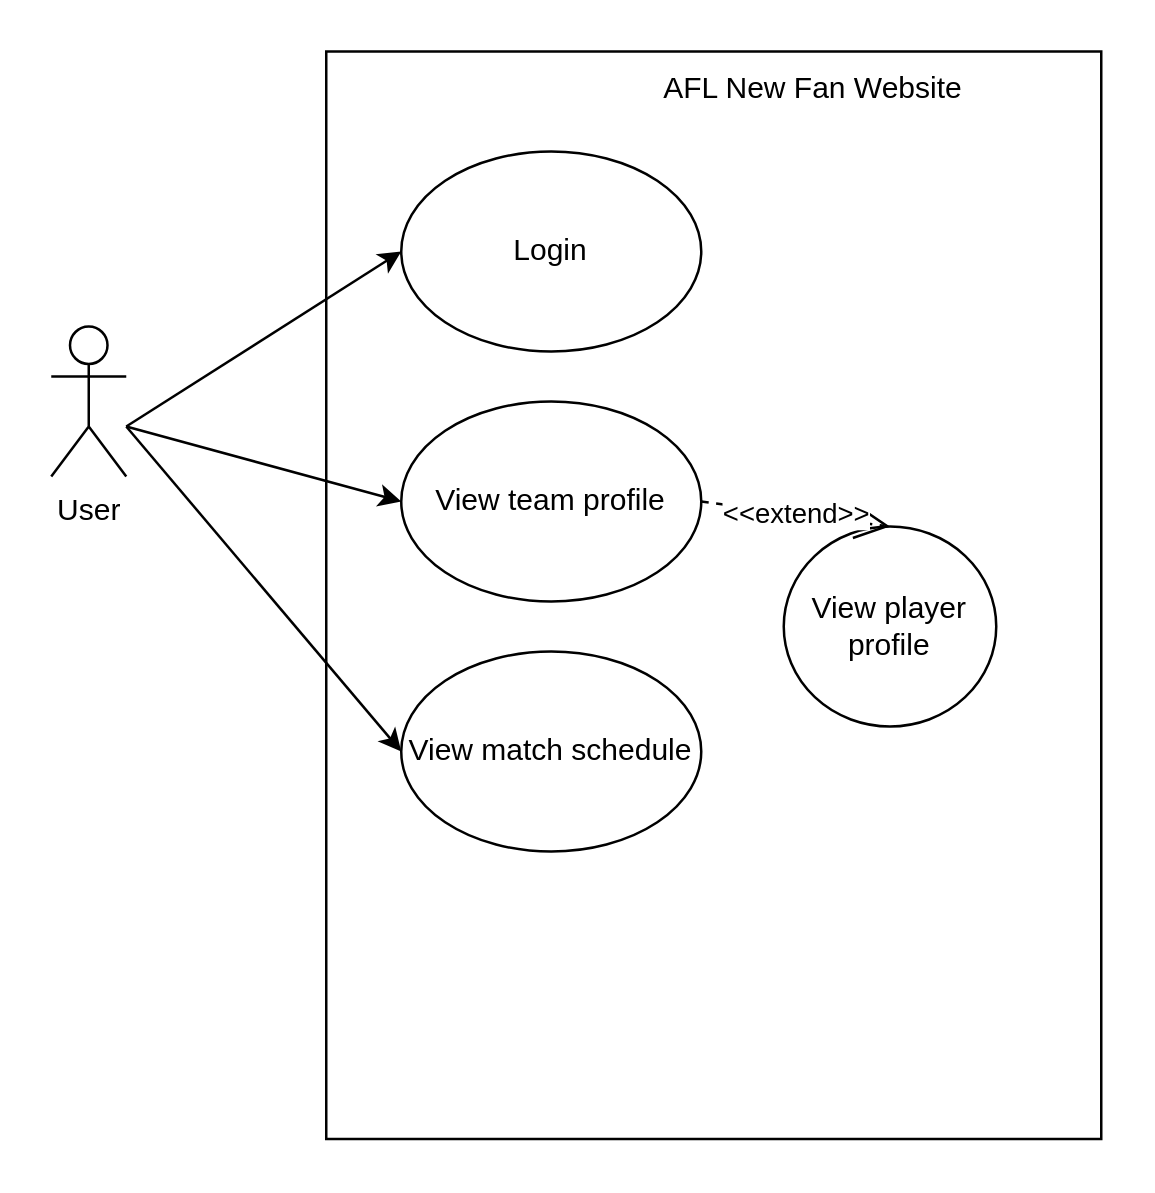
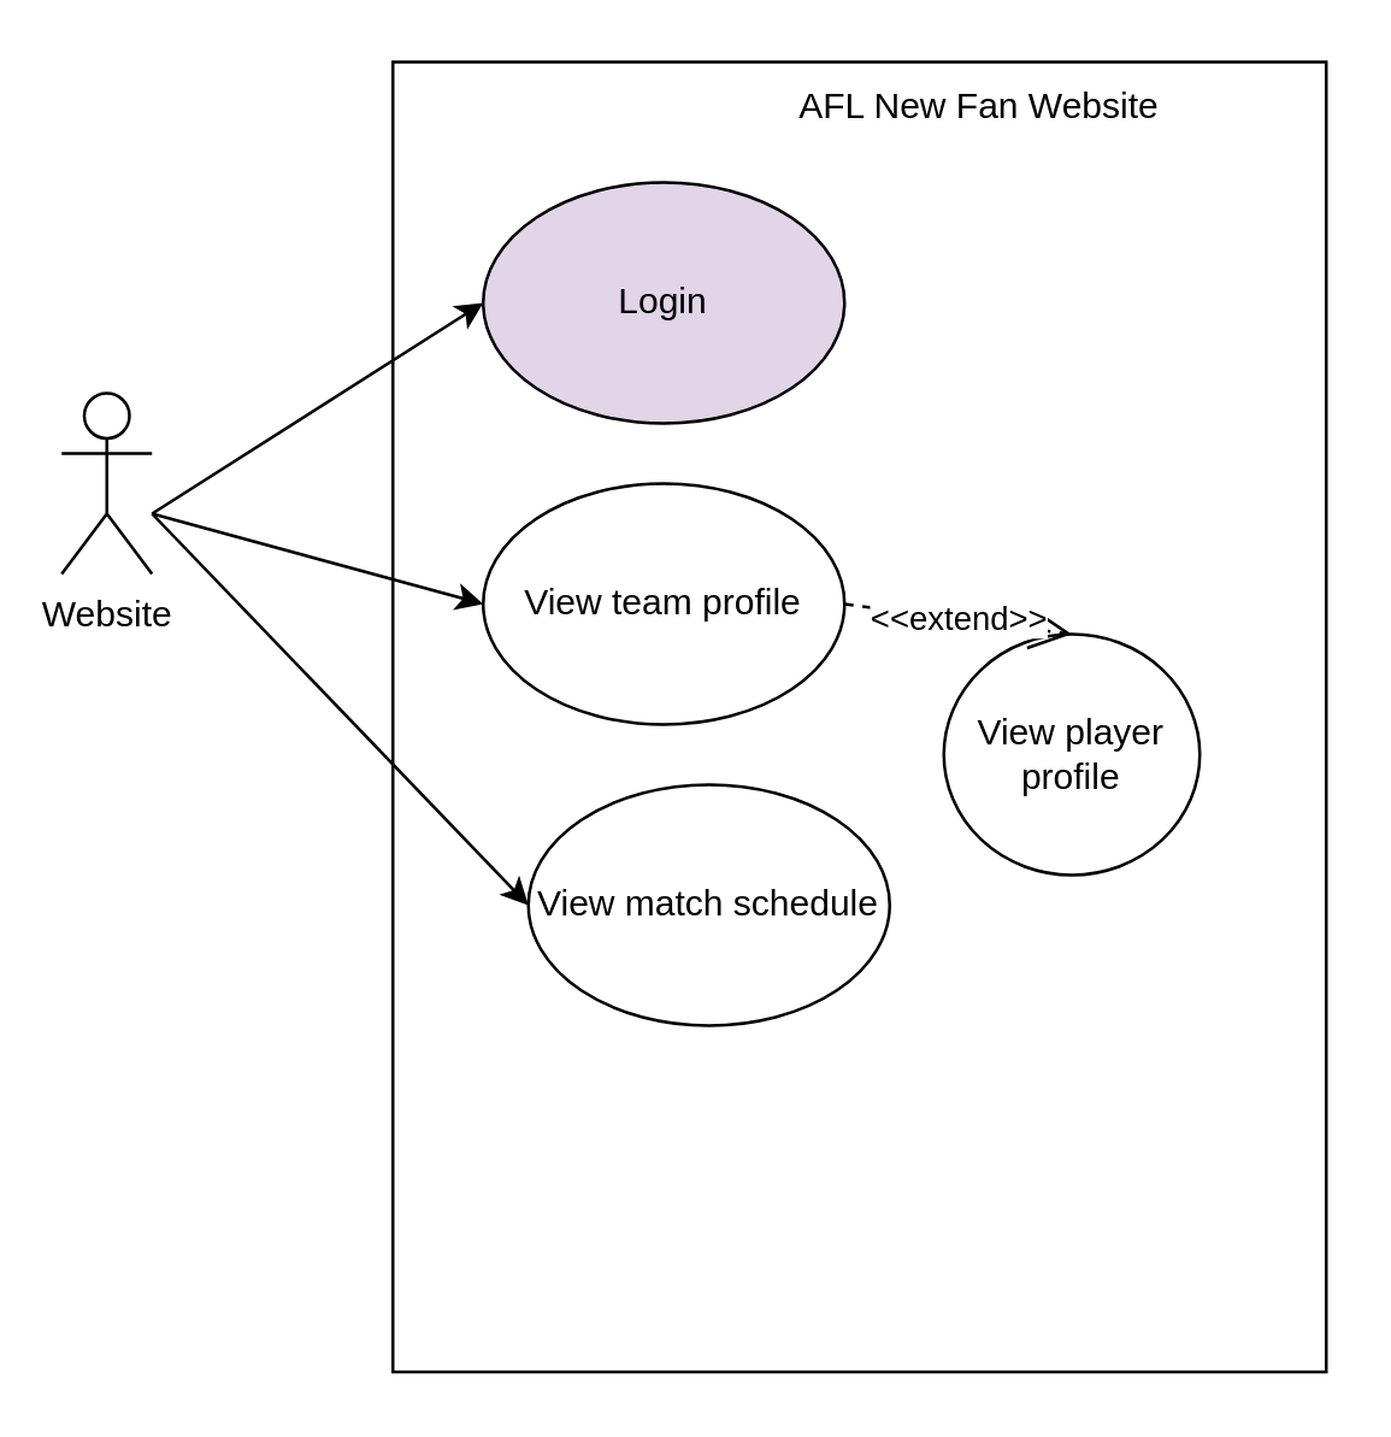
  <mxCell id="0" />
  <mxCell id="1" parent="0" />
- <mxCell id="2" value="User" parent="1" vertex="1" style="shape=umlActor;verticalLabelPosition=bottom;labelBackgroundColor=#ffffff;verticalAlign=top;html=1;outlineConnect=0;"><mxGeometry as="geometry" height="60" width="30" y="130" x="20" /></mxCell>
+ <mxCell id="2" value="Website" parent="1" vertex="1" style="shape=umlActor;verticalLabelPosition=bottom;labelBackgroundColor=#ffffff;verticalAlign=top;html=1;outlineConnect=0;"><mxGeometry as="geometry" height="60" width="30" y="130" x="20" /></mxCell>
  <mxCell id="3" value="" parent="1" vertex="1" style="rounded=0;whiteSpace=wrap;html=1;gradientColor=none;fillColor=none;"><mxGeometry as="geometry" height="435" width="310" y="20" x="130" /></mxCell>
- <mxCell id="4" value="Login&lt;br&gt;" parent="1" vertex="1" style="ellipse;whiteSpace=wrap;html=1;"><mxGeometry as="geometry" height="80" width="120" y="60" x="160" /></mxCell>
+ <mxCell id="4" value="Login&lt;br&gt;" parent="1" vertex="1" style="ellipse;whiteSpace=wrap;html=1;fillColor=#e1d5e7;"><mxGeometry as="geometry" height="80" width="120" y="60" x="160" /></mxCell>
  <mxCell id="5" value="" parent="1" style="endArrow=classic;html=1;entryX=0;entryY=0.5;entryDx=0;entryDy=0;" edge="1" target="4"><mxGeometry as="geometry" height="50" width="50" relative="1"><mxPoint as="sourcePoint" y="170" x="50" /><mxPoint as="targetPoint" y="130" x="130" /></mxGeometry></mxCell>
- <mxCell id="6" value="View match schedule&lt;br&gt;" parent="1" vertex="1" style="ellipse;whiteSpace=wrap;html=1;"><mxGeometry as="geometry" height="80" width="120" y="260" x="160" /></mxCell>
+ <mxCell id="6" value="View match schedule&lt;br&gt;" parent="1" vertex="1" style="ellipse;whiteSpace=wrap;html=1;"><mxGeometry x="175" y="260" as="geometry" height="80" width="120" /></mxCell>
  <mxCell id="7" value="View team profile&lt;br&gt;" parent="1" vertex="1" style="ellipse;whiteSpace=wrap;html=1;"><mxGeometry as="geometry" height="80" width="120" y="160" x="160" /></mxCell>
  <mxCell id="8" value="AFL New Fan Website&lt;br&gt;" parent="1" vertex="1" style="text;html=1;strokeColor=none;fillColor=none;align=center;verticalAlign=middle;whiteSpace=wrap;rounded=0;"><mxGeometry x="225" y="25" as="geometry" height="20" width="200" /></mxCell>
  <mxCell id="9" value="View player profile&lt;br&gt;" parent="1" vertex="1" style="ellipse;whiteSpace=wrap;html=1;"><mxGeometry x="313" y="210" as="geometry" height="80" width="85" /></mxCell>
  <mxCell id="10" value="" parent="1" style="endArrow=classic;html=1;entryX=0;entryY=0.5;entryDx=0;entryDy=0;" edge="1" target="7"><mxGeometry as="geometry" height="50" width="50" relative="1"><mxPoint as="sourcePoint" y="170" x="50" /><mxPoint as="targetPoint" y="110" x="170" /></mxGeometry></mxCell>
  <mxCell id="11" value="" parent="1" style="endArrow=classic;html=1;entryX=0;entryY=0.5;entryDx=0;entryDy=0;" edge="1" target="6"><mxGeometry as="geometry" height="50" width="50" relative="1"><mxPoint as="sourcePoint" y="170" x="50" /><mxPoint as="targetPoint" y="210" x="170" /></mxGeometry></mxCell>
  <mxCell id="12" value="&amp;lt;&amp;lt;extend&amp;gt;&amp;gt;&lt;br&gt;" parent="1" style="endArrow=open;endSize=12;dashed=1;html=1;entryX=0.5;entryY=0;entryDx=0;entryDy=0;" edge="1" target="9"><mxGeometry as="geometry" width="160" relative="1"><mxPoint as="sourcePoint" y="200" x="280" /><mxPoint as="targetPoint" y="199.5" x="430" /></mxGeometry></mxCell>
